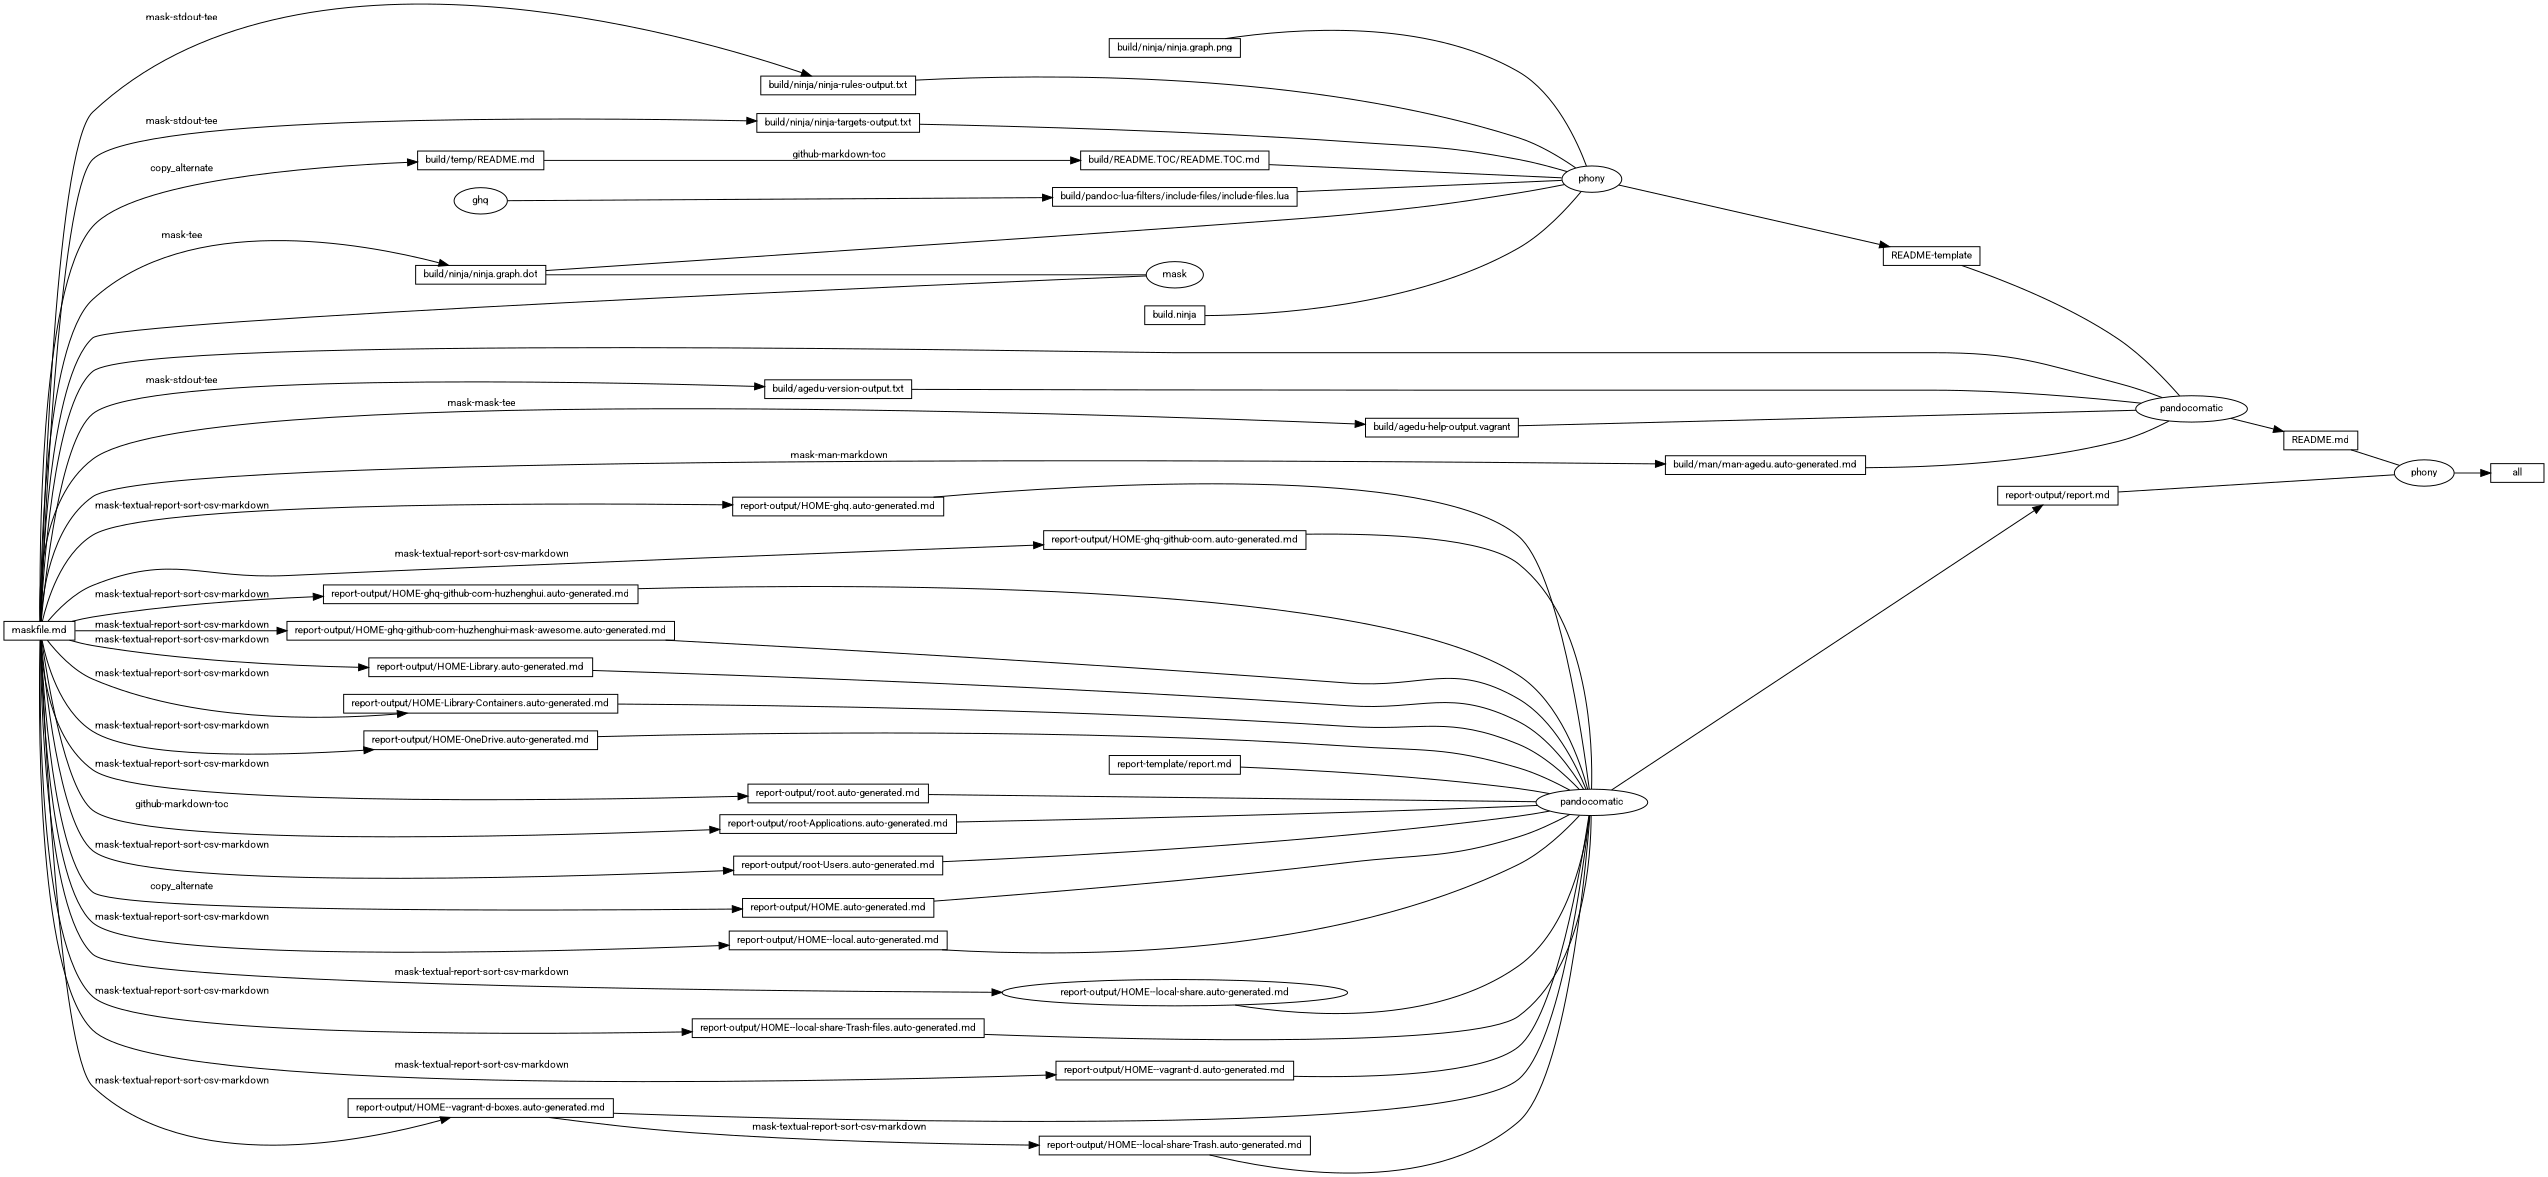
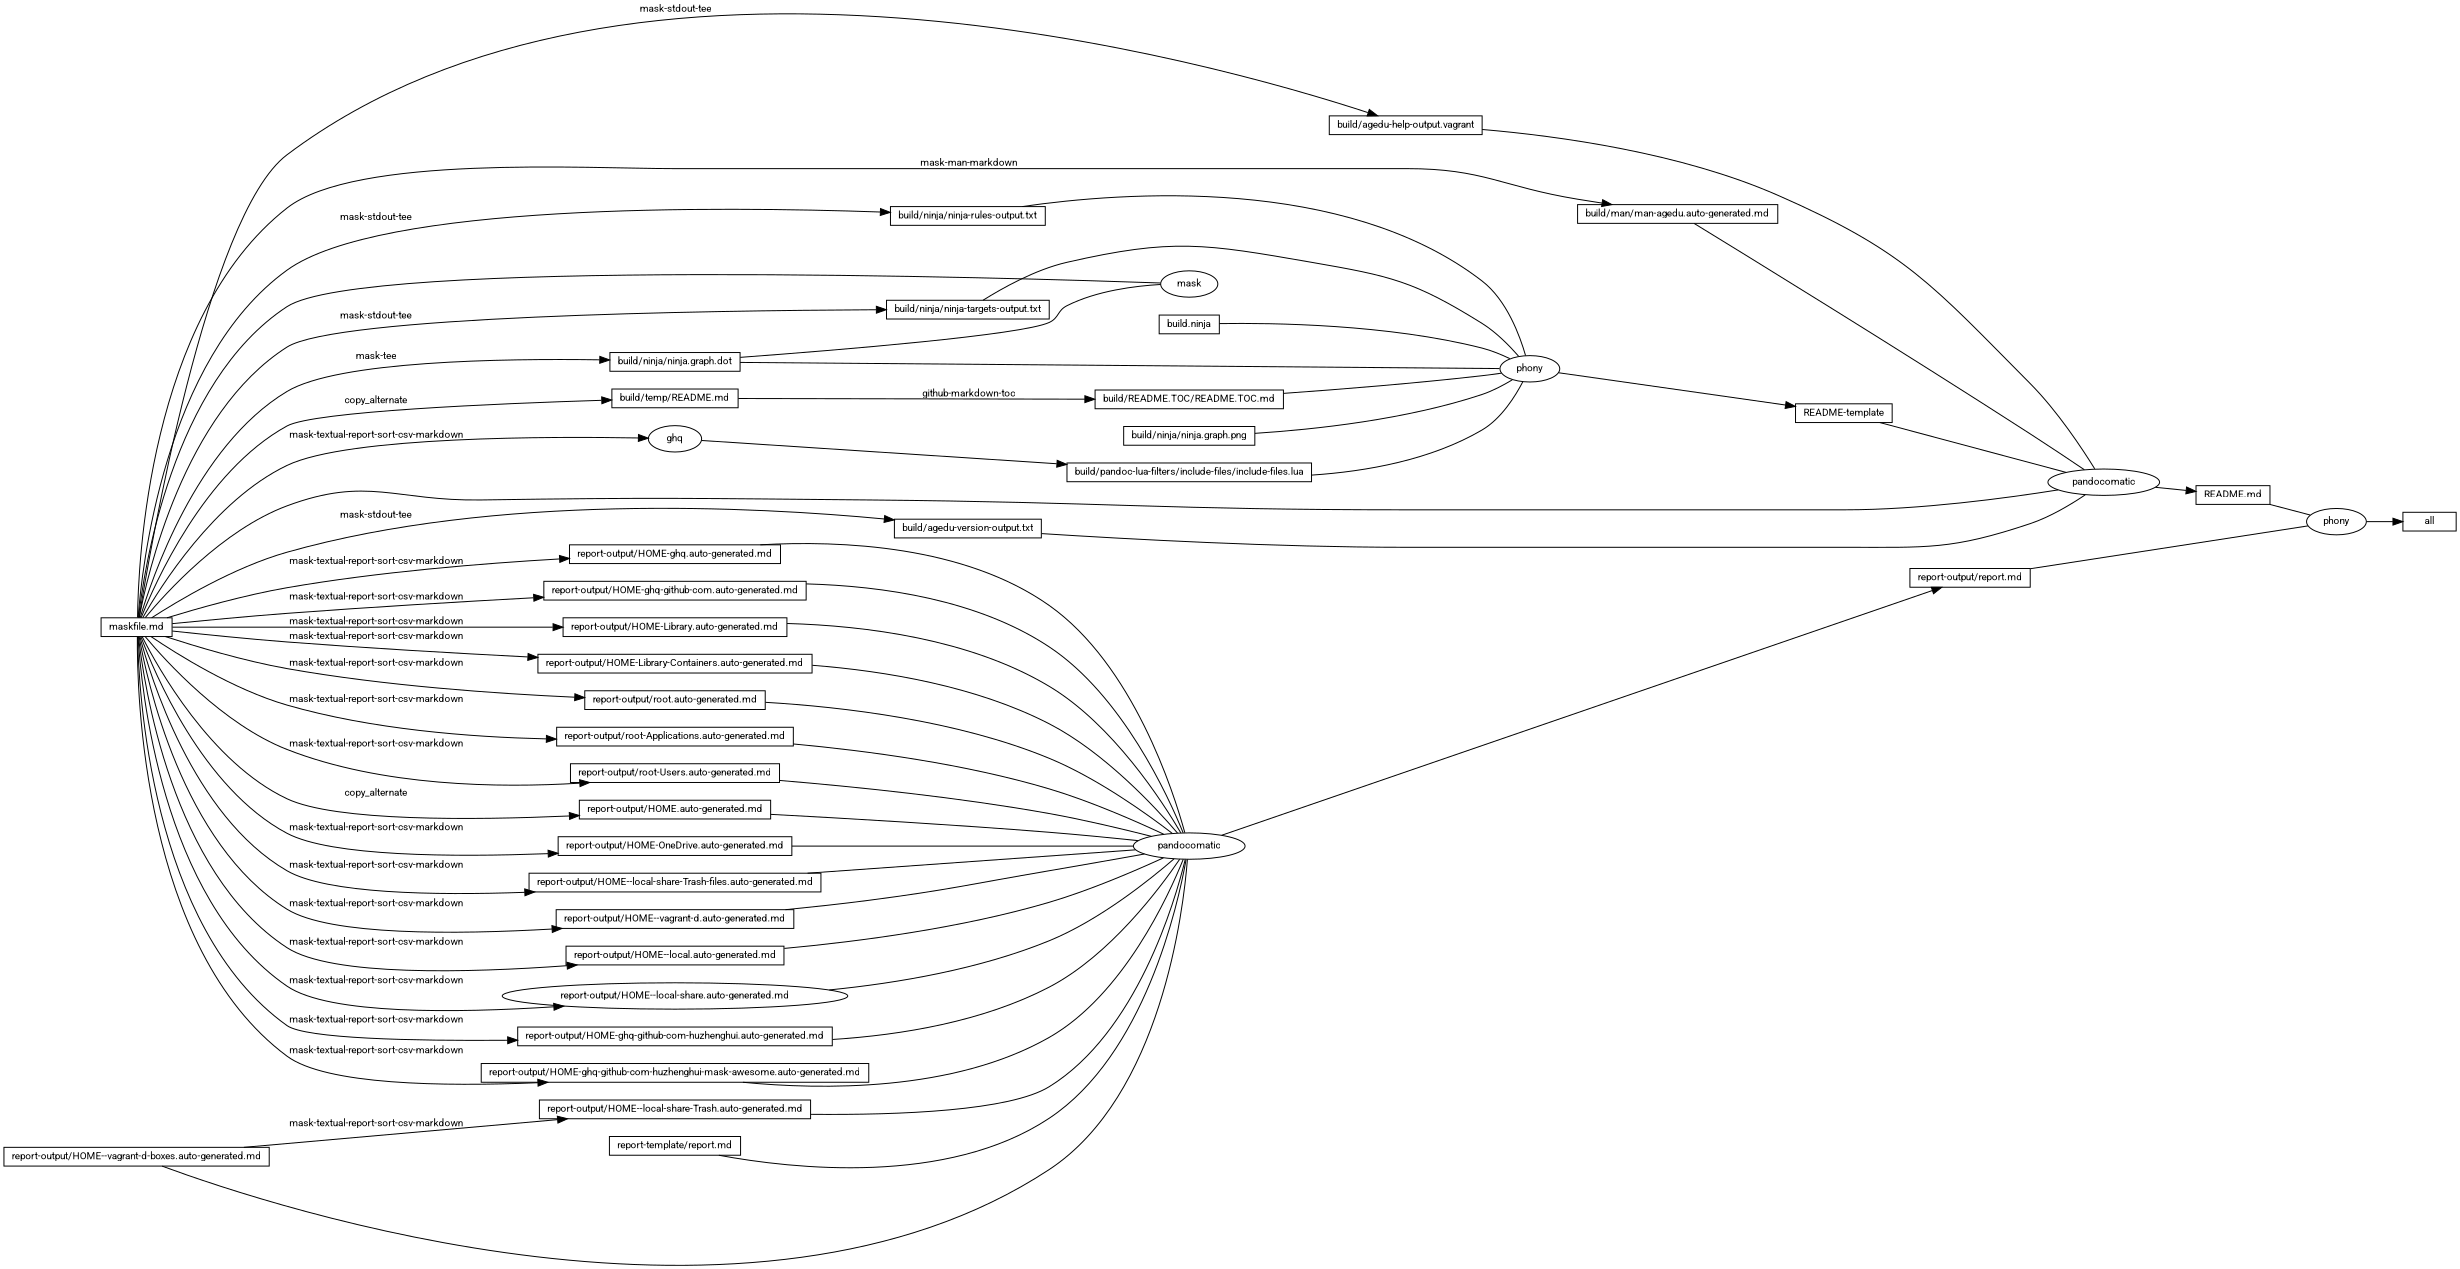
  digraph {
    fontname=Roboto
    rankdir=LR
    node [fontname=Roboto fontsize=10 shape=box]
    edge [fontname=Roboto fontsize=10 arrowhead=none]
    n1 [height=0.25 label=all]
    n2 [height=0.25 label=phony shape=ellipse]
    n3 [height=0.25 label="README.md"]
    n4 [height=0.25 label="report-output/report.md"]
    n5 [height=0.25 label=pandocomatic shape=ellipse]
    n6 [height=0.25 label="maskfile.md"]
    n7 [height=0.25 label="build/agedu-version-output.txt"]
    n8 [height=0.25 label="build/agedu-help-output.vagrant"]
    n9 [height=0.25 label="build/man/man-agedu.auto-generated.md"]
    n10 [height=0.25 label="build/ninja/ninja-rules-output.txt"]
    n11 [height=0.25 label="build/ninja/ninja-targets-output.txt"]
    n12 [height=0.25 label="build/ninja/ninja.graph.dot"]
    n13 [height=0.25 label=mask shape=ellipse]
    n14 [height=0.25 label="build/temp/README.md"]
    n15 [height=0.25 label="report-output/root.auto-generated.md"]
    n16 [height=0.25 label="report-output/root-Applications.auto-generated.md"]
    n17 [height=0.25 label="report-output/root-Users.auto-generated.md"]
    n18 [height=0.25 label="report-output/HOME.auto-generated.md"]
    n19 [height=0.25 label="report-output/HOME--local.auto-generated.md"]
    n20 [height=0.25 label="report-output/HOME--local-share.auto-generated.md" shape=ellipse]
    n21 [height=0.25 label="report-output/HOME--local-share-Trash-files.auto-generated.md"]
    n22 [height=0.25 label="report-output/HOME--vagrant-d.auto-generated.md"]
    n23 [height=0.25 label="report-output/HOME--vagrant-d-boxes.auto-generated.md"]
    n24 [height=0.25 label="report-output/HOME-ghq.auto-generated.md"]
    n25 [height=0.25 label="report-output/HOME-ghq-github-com.auto-generated.md"]
    n26 [height=0.25 label="report-output/HOME-ghq-github-com-huzhenghui.auto-generated.md"]
    n27 [height=0.25 label="report-output/HOME-ghq-github-com-huzhenghui-mask-awesome.auto-generated.md"]
    n28 [height=0.25 label="report-output/HOME-Library.auto-generated.md"]
    n29 [height=0.25 label="report-output/HOME-Library-Containers.auto-generated.md"]
    n30 [height=0.25 label="report-output/HOME-OneDrive.auto-generated.md"]
    n31 [height=0.25 label=phony shape=ellipse]
    n32 [height=0.25 label="build/README.TOC/README.TOC.md"]
    n33 [height=0.25 label=pandocomatic shape=ellipse]
    n34 [height=0.25 label="report-output/HOME--local-share-Trash.auto-generated.md"]
    n35 [height=0.25 label="README-template"]
    n36 [height=0.25 label="build/pandoc-lua-filters/include-files/include-files.lua"]
    n37 [height=0.25 label="build.ninja"]
    n38 [height=0.25 label="build/ninja/ninja.graph.png"]
    n39 [height=0.25 label=ghq shape=ellipse]
    n40 [height=0.25 label="report-template/report.md"]
    n2 -> n1 [arrowhead=""]
    n3 -> n2
    n4 -> n2
    n5 -> n3 [arrowhead=""]
    n6 -> n5
    n6 -> n7 [label=" mask-stdout-tee" arrowhead=""]
-   n6 -> n8 [label=" mask-mask-tee" arrowhead=""]
+   n6 -> n8 [label=" mask-stdout-tee" arrowhead=""]
    n6 -> n9 [label=" mask-man-markdown" arrowhead=""]
    n6 -> n10 [label=" mask-stdout-tee" arrowhead=""]
    n6 -> n11 [label=" mask-stdout-tee" arrowhead=""]
    n6 -> n12 [label=" mask-tee" arrowhead=""]
    n6 -> n13
    n6 -> n14 [label=" copy_alternate" arrowhead=""]
    n6 -> n15 [label=" mask-textual-report-sort-csv-markdown" arrowhead=""]
-   n6 -> n16 [label=" github-markdown-toc" arrowhead=""]
+   n6 -> n16 [label=" mask-textual-report-sort-csv-markdown" arrowhead=""]
    n6 -> n17 [label=" mask-textual-report-sort-csv-markdown" arrowhead=""]
    n6 -> n18 [label=" copy_alternate" arrowhead=""]
    n6 -> n19 [label=" mask-textual-report-sort-csv-markdown" arrowhead=""]
    n6 -> n20 [label=" mask-textual-report-sort-csv-markdown" arrowhead=""]
    n6 -> n21 [label=" mask-textual-report-sort-csv-markdown" arrowhead=""]
    n6 -> n22 [label=" mask-textual-report-sort-csv-markdown" arrowhead=""]
-   n6 -> n23 [label=" mask-textual-report-sort-csv-markdown" arrowhead=""]
+   n6 -> n39 [label=" mask-textual-report-sort-csv-markdown" arrowhead=""]
    n6 -> n24 [label=" mask-textual-report-sort-csv-markdown" arrowhead=""]
    n6 -> n25 [label=" mask-textual-report-sort-csv-markdown" arrowhead=""]
    n6 -> n26 [label=" mask-textual-report-sort-csv-markdown" arrowhead=""]
    n6 -> n27 [label=" mask-textual-report-sort-csv-markdown" arrowhead=""]
    n6 -> n28 [label=" mask-textual-report-sort-csv-markdown" arrowhead=""]
    n6 -> n29 [label=" mask-textual-report-sort-csv-markdown" arrowhead=""]
    n6 -> n30 [label=" mask-textual-report-sort-csv-markdown" arrowhead=""]
    n7 -> n5
    n8 -> n5
    n9 -> n5
    n10 -> n31
    n11 -> n31
    n12 -> n13
    n12 -> n31
    n14 -> n32 [label=" github-markdown-toc" arrowhead=""]
    n15 -> n33
    n16 -> n33
    n17 -> n33
    n18 -> n33
    n19 -> n33
    n20 -> n33
    n21 -> n33
    n22 -> n33
    n23 -> n33
    n23 -> n34 [label=" mask-textual-report-sort-csv-markdown" arrowhead=""]
    n24 -> n33
    n25 -> n33
    n26 -> n33
    n27 -> n33
    n28 -> n33
    n29 -> n33
    n30 -> n33
    n31 -> n35 [arrowhead=""]
    n32 -> n31
    n33 -> n4 [arrowhead=""]
    n34 -> n33
    n35 -> n5
    n36 -> n31
    n37 -> n31
    n38 -> n31
    n39 -> n36 [arrowhead=""]
    n40 -> n33
  }
